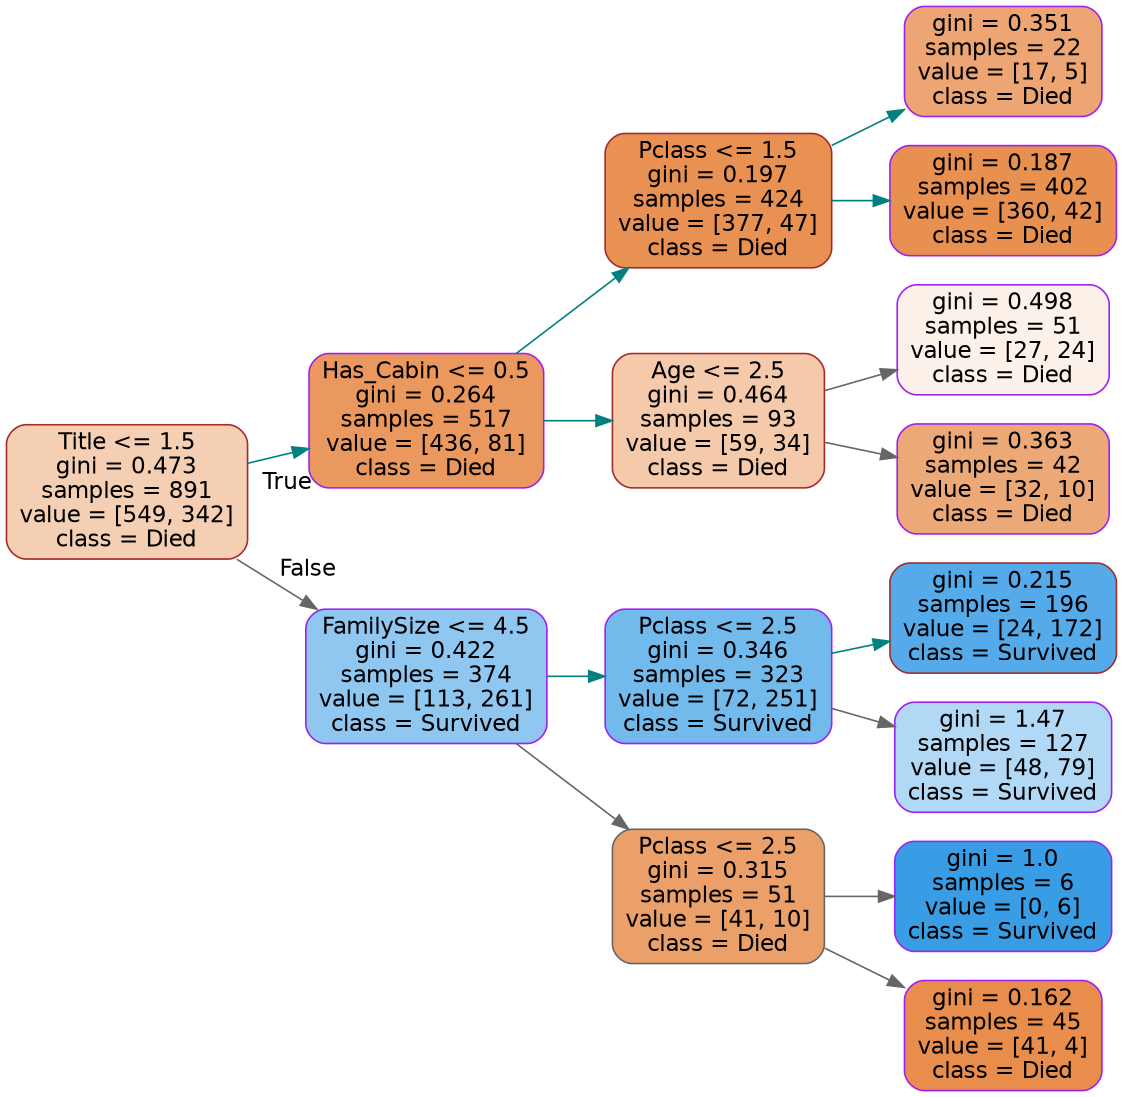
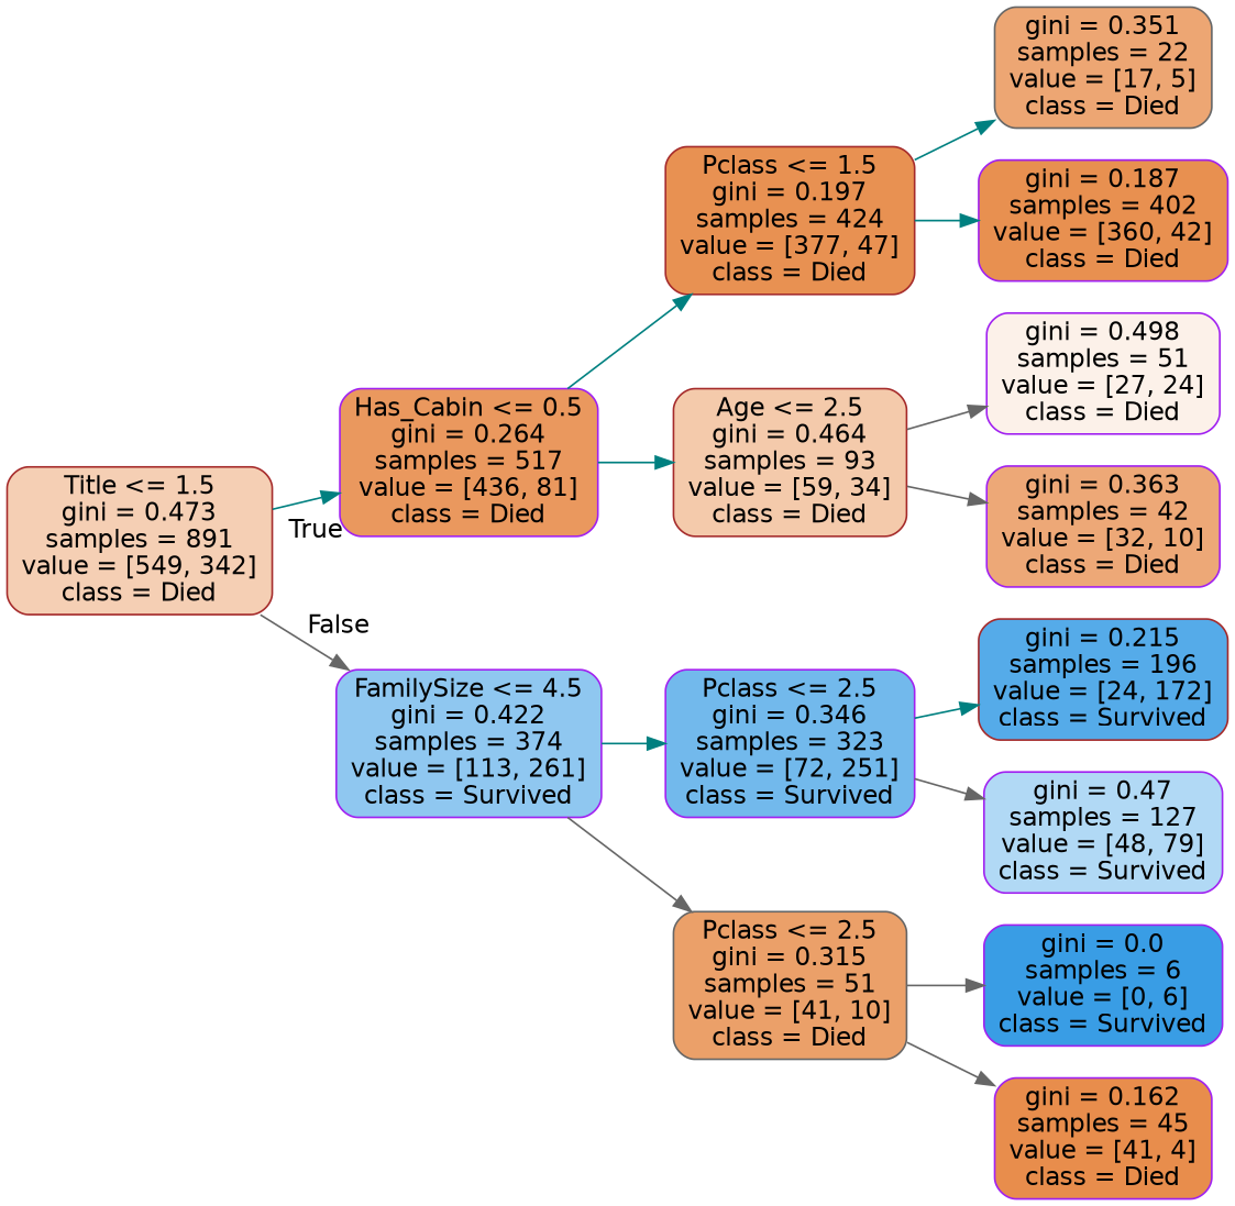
  digraph {
    rankdir=LR
    node [color=purple fontname=helvetica shape=box style="filled, rounded"]
    edge [color=teal fontname=helvetica]
    n1 [color=brown fillcolor="#f5cfb4" label="Title <= 1.5\ngini = 0.473\nsamples = 891\nvalue = [549, 342]\nclass = Died"]
    n2 [fillcolor="#ea985e" label="Has_Cabin <= 0.5\ngini = 0.264\nsamples = 517\nvalue = [436, 81]\nclass = Died"]
    n3 [fillcolor="#8fc7f0" label="FamilySize <= 4.5\ngini = 0.422\nsamples = 374\nvalue = [113, 261]\nclass = Survived"]
    n4 [color=brown fillcolor="#e89152" label="Pclass <= 1.5\ngini = 0.197\nsamples = 424\nvalue = [377, 47]\nclass = Died"]
    n5 [color=brown fillcolor="#f4caab" label="Age <= 2.5\ngini = 0.464\nsamples = 93\nvalue = [59, 34]\nclass = Died"]
    n6 [fillcolor="#72b9ec" label="Pclass <= 2.5\ngini = 0.346\nsamples = 323\nvalue = [72, 251]\nclass = Survived"]
    n7 [color=gray40 fillcolor="#eba069" label="Pclass <= 2.5\ngini = 0.315\nsamples = 51\nvalue = [41, 10]\nclass = Died"]
-   n8 [fillcolor="#eda673" label="gini = 0.351\nsamples = 22\nvalue = [17, 5]\nclass = Died"]
+   n8 [color=gray40 fillcolor="#eda673" label="gini = 0.351\nsamples = 22\nvalue = [17, 5]\nclass = Died"]
    n9 [fillcolor="#e89050" label="gini = 0.187\nsamples = 402\nvalue = [360, 42]\nclass = Died"]
    n10 [fillcolor="#fcf1e9" label="gini = 0.498\nsamples = 51\nvalue = [27, 24]\nclass = Died"]
    n11 [fillcolor="#eda877" label="gini = 0.363\nsamples = 42\nvalue = [32, 10]\nclass = Died"]
    n12 [color=brown fillcolor="#55abe9" label="gini = 0.215\nsamples = 196\nvalue = [24, 172]\nclass = Survived"]
-   n13 [fillcolor="#b1d9f5" label="gini = 1.47\nsamples = 127\nvalue = [48, 79]\nclass = Survived"]
-   n14 [fillcolor="#399de5" label="gini = 1.0\nsamples = 6\nvalue = [0, 6]\nclass = Survived"]
+   n13 [fillcolor="#b1d9f5" label="gini = 0.47\nsamples = 127\nvalue = [48, 79]\nclass = Survived"]
+   n14 [fillcolor="#399de5" label="gini = 0.0\nsamples = 6\nvalue = [0, 6]\nclass = Survived"]
    n15 [fillcolor="#e88d4c" label="gini = 0.162\nsamples = 45\nvalue = [41, 4]\nclass = Died"]
    n1 -> n2 [headlabel=True labelangle=45 labeldistance=2.5]
    n1 -> n3 [color=gray40 headlabel=False labelangle=-45 labeldistance=2.5]
    n2 -> n4
    n2 -> n5
    n3 -> n6
    n3 -> n7 [color=gray40]
    n4 -> n8
    n4 -> n9
    n5 -> n10 [color=gray40]
    n5 -> n11 [color=gray40]
    n6 -> n12
    n6 -> n13 [color=gray40]
    n7 -> n14 [color=gray40]
    n7 -> n15 [color=gray40]
  }
